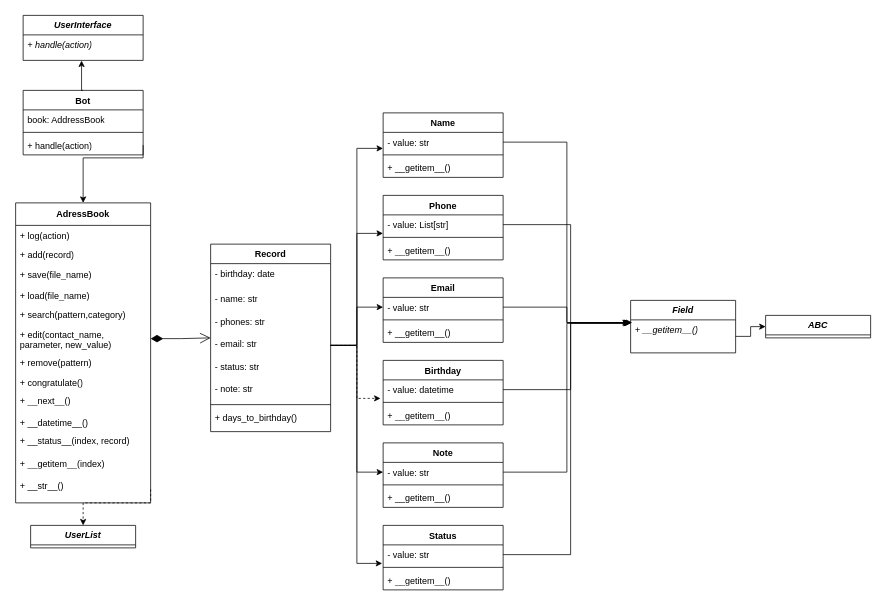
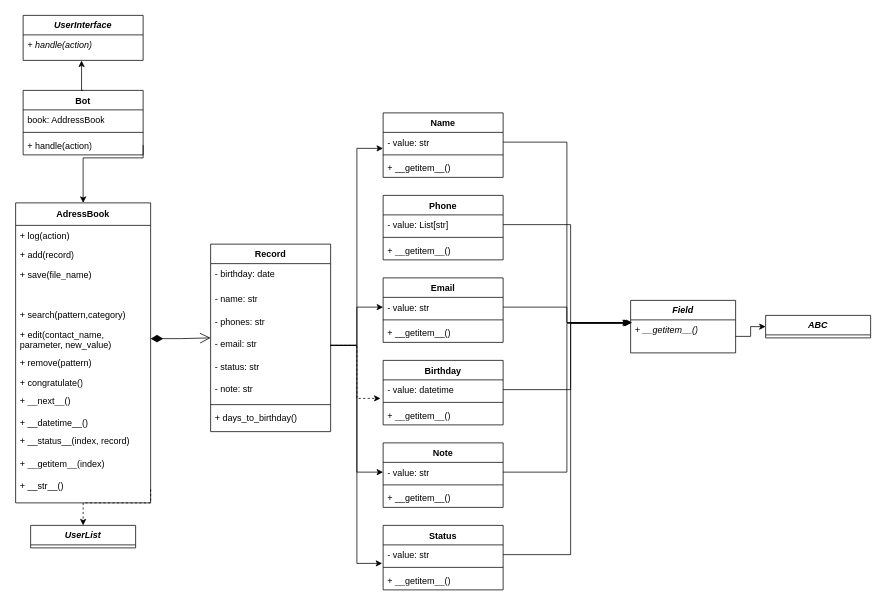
  <mxCell id="0" />
  <mxCell id="1" parent="0" />
  <mxCell id="2" value="&lt;b&gt;AdressBook&lt;/b&gt;" style="swimlane;fontStyle=0;childLayout=stackLayout;horizontal=1;startSize=30;fillColor=none;horizontalStack=0;resizeParent=1;resizeParentMax=0;resizeLast=0;collapsible=1;marginBottom=0;whiteSpace=wrap;html=1;" vertex="1" parent="1"><mxGeometry x="20" y="270" width="180" height="400" as="geometry" /></mxCell>
  <mxCell id="3" value="+ log(action)" style="text;strokeColor=none;fillColor=none;align=left;verticalAlign=top;spacingLeft=4;spacingRight=4;overflow=hidden;rotatable=0;points=[[0,0.5],[1,0.5]];portConstraint=eastwest;whiteSpace=wrap;html=1;" vertex="1" parent="2"><mxGeometry y="30" width="180" height="26" as="geometry" /></mxCell>
  <mxCell id="4" value="+ add(record)" style="text;strokeColor=none;fillColor=none;align=left;verticalAlign=top;spacingLeft=4;spacingRight=4;overflow=hidden;rotatable=0;points=[[0,0.5],[1,0.5]];portConstraint=eastwest;whiteSpace=wrap;html=1;" vertex="1" parent="2"><mxGeometry y="56" width="180" height="26" as="geometry" /></mxCell>
  <mxCell id="5" value="+ save(file_name)" style="text;strokeColor=none;fillColor=none;align=left;verticalAlign=top;spacingLeft=4;spacingRight=4;overflow=hidden;rotatable=0;points=[[0,0.5],[1,0.5]];portConstraint=eastwest;whiteSpace=wrap;html=1;" vertex="1" parent="2"><mxGeometry y="82" width="180" height="118" as="geometry" /></mxCell>
  <mxCell id="6" value="+ remove(pattern)" style="text;strokeColor=none;fillColor=none;align=left;verticalAlign=top;spacingLeft=4;spacingRight=4;overflow=hidden;rotatable=0;points=[[0,0.5],[1,0.5]];portConstraint=eastwest;whiteSpace=wrap;html=1;" vertex="1" parent="2"><mxGeometry y="200" width="180" height="26" as="geometry" /></mxCell>
  <mxCell id="7" value="+ congratulate()" style="text;strokeColor=none;fillColor=none;align=left;verticalAlign=top;spacingLeft=4;spacingRight=4;overflow=hidden;rotatable=0;points=[[0,0.5],[1,0.5]];portConstraint=eastwest;whiteSpace=wrap;html=1;" vertex="1" parent="2"><mxGeometry y="226" width="180" height="24" as="geometry" /></mxCell>
  <mxCell id="8" value="+ __next__()" style="text;strokeColor=none;fillColor=none;align=left;verticalAlign=top;spacingLeft=4;spacingRight=4;overflow=hidden;rotatable=0;points=[[0,0.5],[1,0.5]];portConstraint=eastwest;whiteSpace=wrap;html=1;" vertex="1" parent="2"><mxGeometry y="250" width="180" height="30" as="geometry" /></mxCell>
  <mxCell id="9" value="+ __datetime__()" style="text;strokeColor=none;fillColor=none;align=left;verticalAlign=top;spacingLeft=4;spacingRight=4;overflow=hidden;rotatable=0;points=[[0,0.5],[1,0.5]];portConstraint=eastwest;whiteSpace=wrap;html=1;" vertex="1" parent="2"><mxGeometry y="280" width="180" height="24" as="geometry" /></mxCell>
  <mxCell id="10" value="+ __status__(index, record)" style="text;strokeColor=none;fillColor=none;align=left;verticalAlign=top;spacingLeft=4;spacingRight=4;overflow=hidden;rotatable=0;points=[[0,0.5],[1,0.5]];portConstraint=eastwest;whiteSpace=wrap;html=1;" vertex="1" parent="2"><mxGeometry y="304" width="180" height="30" as="geometry" /></mxCell>
  <mxCell id="11" value="+ __getitem__(index)" style="text;strokeColor=none;fillColor=none;align=left;verticalAlign=top;spacingLeft=4;spacingRight=4;overflow=hidden;rotatable=0;points=[[0,0.5],[1,0.5]];portConstraint=eastwest;whiteSpace=wrap;html=1;" vertex="1" parent="2"><mxGeometry y="334" width="180" height="30" as="geometry" /></mxCell>
  <mxCell id="12" value="+ __str__()" style="text;strokeColor=none;fillColor=none;align=left;verticalAlign=top;spacingLeft=4;spacingRight=4;overflow=hidden;rotatable=0;points=[[0,0.5],[1,0.5]];portConstraint=eastwest;whiteSpace=wrap;html=1;" vertex="1" parent="2"><mxGeometry y="364" width="180" height="36" as="geometry" /></mxCell>
- <mxCell id="13" value="+ load(file_name)" style="text;strokeColor=none;fillColor=none;align=left;verticalAlign=top;spacingLeft=4;spacingRight=4;overflow=hidden;rotatable=0;points=[[0,0.5],[1,0.5]];portConstraint=eastwest;whiteSpace=wrap;html=1;" vertex="1" parent="1"><mxGeometry x="20" y="380" width="180" height="26" as="geometry" /></mxCell>
  <mxCell id="14" value="+ search(pattern,category)" style="text;strokeColor=none;fillColor=none;align=left;verticalAlign=top;spacingLeft=4;spacingRight=4;overflow=hidden;rotatable=0;points=[[0,0.5],[1,0.5]];portConstraint=eastwest;whiteSpace=wrap;html=1;" vertex="1" parent="1"><mxGeometry x="20" y="406" width="180" height="26" as="geometry" /></mxCell>
  <mxCell id="15" value="+ edit(contact_name, parameter, new_value)" style="text;strokeColor=none;fillColor=none;align=left;verticalAlign=top;spacingLeft=4;spacingRight=4;overflow=hidden;rotatable=0;points=[[0,0.5],[1,0.5]];portConstraint=eastwest;whiteSpace=wrap;html=1;" vertex="1" parent="1"><mxGeometry x="20" y="432" width="180" height="38" as="geometry" /></mxCell>
  <mxCell id="16" value="&lt;i&gt;&lt;b&gt;UserInterface&lt;/b&gt;&lt;/i&gt;" style="swimlane;fontStyle=0;childLayout=stackLayout;horizontal=1;startSize=26;fillColor=none;horizontalStack=0;resizeParent=1;resizeParentMax=0;resizeLast=0;collapsible=1;marginBottom=0;whiteSpace=wrap;html=1;" vertex="1" parent="1"><mxGeometry x="30" y="20" width="160" height="60" as="geometry" /></mxCell>
  <mxCell id="17" value="&lt;i&gt;+ handle(action)&lt;/i&gt;" style="text;strokeColor=none;fillColor=none;align=left;verticalAlign=top;spacingLeft=4;spacingRight=4;overflow=hidden;rotatable=0;points=[[0,0.5],[1,0.5]];portConstraint=eastwest;whiteSpace=wrap;html=1;" vertex="1" parent="16"><mxGeometry y="26" width="160" height="34" as="geometry" /></mxCell>
  <mxCell id="18" value="Bot" style="swimlane;fontStyle=1;align=center;verticalAlign=top;childLayout=stackLayout;horizontal=1;startSize=26;horizontalStack=0;resizeParent=1;resizeParentMax=0;resizeLast=0;collapsible=1;marginBottom=0;whiteSpace=wrap;html=1;" vertex="1" parent="1"><mxGeometry x="30" y="120" width="160" height="86" as="geometry" /></mxCell>
  <mxCell id="19" value="book: AddressBook" style="text;strokeColor=none;fillColor=none;align=left;verticalAlign=top;spacingLeft=4;spacingRight=4;overflow=hidden;rotatable=0;points=[[0,0.5],[1,0.5]];portConstraint=eastwest;whiteSpace=wrap;html=1;" vertex="1" parent="18"><mxGeometry y="26" width="160" height="26" as="geometry" /></mxCell>
  <mxCell id="20" value="" style="line;strokeWidth=1;fillColor=none;align=left;verticalAlign=middle;spacingTop=-1;spacingLeft=3;spacingRight=3;rotatable=0;labelPosition=right;points=[];portConstraint=eastwest;strokeColor=inherit;" vertex="1" parent="18"><mxGeometry y="52" width="160" height="8" as="geometry" /></mxCell>
  <mxCell id="21" value="+ handle(action)" style="text;strokeColor=none;fillColor=none;align=left;verticalAlign=top;spacingLeft=4;spacingRight=4;overflow=hidden;rotatable=0;points=[[0,0.5],[1,0.5]];portConstraint=eastwest;whiteSpace=wrap;html=1;" vertex="1" parent="18"><mxGeometry y="60" width="160" height="26" as="geometry" /></mxCell>
  <mxCell id="22" value="Record" style="swimlane;fontStyle=1;align=center;verticalAlign=top;childLayout=stackLayout;horizontal=1;startSize=26;horizontalStack=0;resizeParent=1;resizeParentMax=0;resizeLast=0;collapsible=1;marginBottom=0;whiteSpace=wrap;html=1;" vertex="1" parent="1"><mxGeometry x="280" y="325" width="160" height="250" as="geometry" /></mxCell>
  <mxCell id="23" value="- birthday: date" style="text;strokeColor=none;fillColor=none;align=left;verticalAlign=top;spacingLeft=4;spacingRight=4;overflow=hidden;rotatable=0;points=[[0,0.5],[1,0.5]];portConstraint=eastwest;whiteSpace=wrap;html=1;" vertex="1" parent="22"><mxGeometry y="26" width="160" height="34" as="geometry" /></mxCell>
  <mxCell id="24" value="- name: str" style="text;strokeColor=none;fillColor=none;align=left;verticalAlign=top;spacingLeft=4;spacingRight=4;overflow=hidden;rotatable=0;points=[[0,0.5],[1,0.5]];portConstraint=eastwest;whiteSpace=wrap;html=1;" vertex="1" parent="22"><mxGeometry y="60" width="160" height="30" as="geometry" /></mxCell>
  <mxCell id="25" value="- phones: str" style="text;strokeColor=none;fillColor=none;align=left;verticalAlign=top;spacingLeft=4;spacingRight=4;overflow=hidden;rotatable=0;points=[[0,0.5],[1,0.5]];portConstraint=eastwest;whiteSpace=wrap;html=1;" vertex="1" parent="22"><mxGeometry y="90" width="160" height="30" as="geometry" /></mxCell>
  <mxCell id="26" value="- email: str" style="text;strokeColor=none;fillColor=none;align=left;verticalAlign=top;spacingLeft=4;spacingRight=4;overflow=hidden;rotatable=0;points=[[0,0.5],[1,0.5]];portConstraint=eastwest;whiteSpace=wrap;html=1;" vertex="1" parent="22"><mxGeometry y="120" width="160" height="30" as="geometry" /></mxCell>
  <mxCell id="27" value="- status: str" style="text;strokeColor=none;fillColor=none;align=left;verticalAlign=top;spacingLeft=4;spacingRight=4;overflow=hidden;rotatable=0;points=[[0,0.5],[1,0.5]];portConstraint=eastwest;whiteSpace=wrap;html=1;" vertex="1" parent="22"><mxGeometry y="150" width="160" height="30" as="geometry" /></mxCell>
  <mxCell id="28" value="- note: str" style="text;strokeColor=none;fillColor=none;align=left;verticalAlign=top;spacingLeft=4;spacingRight=4;overflow=hidden;rotatable=0;points=[[0,0.5],[1,0.5]];portConstraint=eastwest;whiteSpace=wrap;html=1;" vertex="1" parent="22"><mxGeometry y="180" width="160" height="30" as="geometry" /></mxCell>
  <mxCell id="29" value="" style="line;strokeWidth=1;fillColor=none;align=left;verticalAlign=middle;spacingTop=-1;spacingLeft=3;spacingRight=3;rotatable=0;labelPosition=right;points=[];portConstraint=eastwest;strokeColor=inherit;" vertex="1" parent="22"><mxGeometry y="210" width="160" height="8" as="geometry" /></mxCell>
  <mxCell id="30" value="+ days_to_birthday()" style="text;strokeColor=none;fillColor=none;align=left;verticalAlign=top;spacingLeft=4;spacingRight=4;overflow=hidden;rotatable=0;points=[[0,0.5],[1,0.5]];portConstraint=eastwest;whiteSpace=wrap;html=1;" vertex="1" parent="22"><mxGeometry y="218" width="160" height="32" as="geometry" /></mxCell>
  <mxCell id="31" value="&lt;i&gt;&lt;b&gt;Field&lt;/b&gt;&lt;/i&gt;" style="swimlane;fontStyle=0;childLayout=stackLayout;horizontal=1;startSize=26;fillColor=none;horizontalStack=0;resizeParent=1;resizeParentMax=0;resizeLast=0;collapsible=1;marginBottom=0;whiteSpace=wrap;html=1;" vertex="1" parent="1"><mxGeometry x="840" y="400" width="140" height="70" as="geometry" /></mxCell>
  <mxCell id="32" value="&lt;i&gt;+ __getitem__()&lt;/i&gt;" style="text;strokeColor=none;fillColor=none;align=left;verticalAlign=top;spacingLeft=4;spacingRight=4;overflow=hidden;rotatable=0;points=[[0,0.5],[1,0.5]];portConstraint=eastwest;whiteSpace=wrap;html=1;" vertex="1" parent="31"><mxGeometry y="26" width="140" height="44" as="geometry" /></mxCell>
  <mxCell id="33" value="Name" style="swimlane;fontStyle=1;align=center;verticalAlign=top;childLayout=stackLayout;horizontal=1;startSize=26;horizontalStack=0;resizeParent=1;resizeParentMax=0;resizeLast=0;collapsible=1;marginBottom=0;whiteSpace=wrap;html=1;" vertex="1" parent="1"><mxGeometry x="510" y="150" width="160" height="86" as="geometry" /></mxCell>
  <mxCell id="34" value="- value: str" style="text;strokeColor=none;fillColor=none;align=left;verticalAlign=top;spacingLeft=4;spacingRight=4;overflow=hidden;rotatable=0;points=[[0,0.5],[1,0.5]];portConstraint=eastwest;whiteSpace=wrap;html=1;" vertex="1" parent="33"><mxGeometry y="26" width="160" height="26" as="geometry" /></mxCell>
  <mxCell id="35" value="" style="line;strokeWidth=1;fillColor=none;align=left;verticalAlign=middle;spacingTop=-1;spacingLeft=3;spacingRight=3;rotatable=0;labelPosition=right;points=[];portConstraint=eastwest;strokeColor=inherit;" vertex="1" parent="33"><mxGeometry y="52" width="160" height="8" as="geometry" /></mxCell>
  <mxCell id="36" value="+ __getitem__()" style="text;strokeColor=none;fillColor=none;align=left;verticalAlign=top;spacingLeft=4;spacingRight=4;overflow=hidden;rotatable=0;points=[[0,0.5],[1,0.5]];portConstraint=eastwest;whiteSpace=wrap;html=1;" vertex="1" parent="33"><mxGeometry y="60" width="160" height="26" as="geometry" /></mxCell>
  <mxCell id="37" value="Phone" style="swimlane;fontStyle=1;align=center;verticalAlign=top;childLayout=stackLayout;horizontal=1;startSize=26;horizontalStack=0;resizeParent=1;resizeParentMax=0;resizeLast=0;collapsible=1;marginBottom=0;whiteSpace=wrap;html=1;" vertex="1" parent="1"><mxGeometry x="510" y="260" width="160" height="86" as="geometry" /></mxCell>
  <mxCell id="38" style="edgeStyle=orthogonalEdgeStyle;rounded=0;orthogonalLoop=1;jettySize=auto;html=1;exitX=1;exitY=0.5;exitDx=0;exitDy=0;" edge="1" parent="37" source="39"><mxGeometry relative="1" as="geometry"><mxPoint x="330" y="170" as="targetPoint" /><Array as="points"><mxPoint x="250" y="39" /><mxPoint x="250" y="170" /></Array></mxGeometry></mxCell>
  <mxCell id="39" value="- value: List[str]" style="text;strokeColor=none;fillColor=none;align=left;verticalAlign=top;spacingLeft=4;spacingRight=4;overflow=hidden;rotatable=0;points=[[0,0.5],[1,0.5]];portConstraint=eastwest;whiteSpace=wrap;html=1;" vertex="1" parent="37"><mxGeometry y="26" width="160" height="26" as="geometry" /></mxCell>
  <mxCell id="40" value="" style="line;strokeWidth=1;fillColor=none;align=left;verticalAlign=middle;spacingTop=-1;spacingLeft=3;spacingRight=3;rotatable=0;labelPosition=right;points=[];portConstraint=eastwest;strokeColor=inherit;" vertex="1" parent="37"><mxGeometry y="52" width="160" height="8" as="geometry" /></mxCell>
  <mxCell id="41" value="+ __getitem__()" style="text;strokeColor=none;fillColor=none;align=left;verticalAlign=top;spacingLeft=4;spacingRight=4;overflow=hidden;rotatable=0;points=[[0,0.5],[1,0.5]];portConstraint=eastwest;whiteSpace=wrap;html=1;" vertex="1" parent="37"><mxGeometry y="60" width="160" height="26" as="geometry" /></mxCell>
  <mxCell id="42" value="Email" style="swimlane;fontStyle=1;align=center;verticalAlign=top;childLayout=stackLayout;horizontal=1;startSize=26;horizontalStack=0;resizeParent=1;resizeParentMax=0;resizeLast=0;collapsible=1;marginBottom=0;whiteSpace=wrap;html=1;" vertex="1" parent="1"><mxGeometry x="510" y="370" width="160" height="86" as="geometry" /></mxCell>
  <mxCell id="43" value="- value: str" style="text;strokeColor=none;fillColor=none;align=left;verticalAlign=top;spacingLeft=4;spacingRight=4;overflow=hidden;rotatable=0;points=[[0,0.5],[1,0.5]];portConstraint=eastwest;whiteSpace=wrap;html=1;" vertex="1" parent="42"><mxGeometry y="26" width="160" height="26" as="geometry" /></mxCell>
  <mxCell id="44" value="" style="line;strokeWidth=1;fillColor=none;align=left;verticalAlign=middle;spacingTop=-1;spacingLeft=3;spacingRight=3;rotatable=0;labelPosition=right;points=[];portConstraint=eastwest;strokeColor=inherit;" vertex="1" parent="42"><mxGeometry y="52" width="160" height="8" as="geometry" /></mxCell>
  <mxCell id="45" value="+ __getitem__()" style="text;strokeColor=none;fillColor=none;align=left;verticalAlign=top;spacingLeft=4;spacingRight=4;overflow=hidden;rotatable=0;points=[[0,0.5],[1,0.5]];portConstraint=eastwest;whiteSpace=wrap;html=1;" vertex="1" parent="42"><mxGeometry y="60" width="160" height="26" as="geometry" /></mxCell>
  <mxCell id="46" value="Birthday" style="swimlane;fontStyle=1;align=center;verticalAlign=top;childLayout=stackLayout;horizontal=1;startSize=26;horizontalStack=0;resizeParent=1;resizeParentMax=0;resizeLast=0;collapsible=1;marginBottom=0;whiteSpace=wrap;html=1;" vertex="1" parent="1"><mxGeometry x="510" y="480" width="160" height="86" as="geometry" /></mxCell>
  <mxCell id="47" style="edgeStyle=orthogonalEdgeStyle;rounded=0;orthogonalLoop=1;jettySize=auto;html=1;exitX=1;exitY=0.5;exitDx=0;exitDy=0;" edge="1" parent="46" source="48"><mxGeometry relative="1" as="geometry"><mxPoint x="330" y="-50" as="targetPoint" /><Array as="points"><mxPoint x="250" y="39" /><mxPoint x="250" y="-50" /></Array></mxGeometry></mxCell>
  <mxCell id="48" value="- value: datetime" style="text;strokeColor=none;fillColor=none;align=left;verticalAlign=top;spacingLeft=4;spacingRight=4;overflow=hidden;rotatable=0;points=[[0,0.5],[1,0.5]];portConstraint=eastwest;whiteSpace=wrap;html=1;" vertex="1" parent="46"><mxGeometry y="26" width="160" height="26" as="geometry" /></mxCell>
  <mxCell id="49" value="" style="line;strokeWidth=1;fillColor=none;align=left;verticalAlign=middle;spacingTop=-1;spacingLeft=3;spacingRight=3;rotatable=0;labelPosition=right;points=[];portConstraint=eastwest;strokeColor=inherit;" vertex="1" parent="46"><mxGeometry y="52" width="160" height="8" as="geometry" /></mxCell>
  <mxCell id="50" value="+ __getitem__()" style="text;strokeColor=none;fillColor=none;align=left;verticalAlign=top;spacingLeft=4;spacingRight=4;overflow=hidden;rotatable=0;points=[[0,0.5],[1,0.5]];portConstraint=eastwest;whiteSpace=wrap;html=1;" vertex="1" parent="46"><mxGeometry y="60" width="160" height="26" as="geometry" /></mxCell>
  <mxCell id="51" value="Status" style="swimlane;fontStyle=1;align=center;verticalAlign=top;childLayout=stackLayout;horizontal=1;startSize=26;horizontalStack=0;resizeParent=1;resizeParentMax=0;resizeLast=0;collapsible=1;marginBottom=0;whiteSpace=wrap;html=1;" vertex="1" parent="1"><mxGeometry x="510" y="700" width="160" height="86" as="geometry" /></mxCell>
  <mxCell id="52" style="edgeStyle=orthogonalEdgeStyle;rounded=0;orthogonalLoop=1;jettySize=auto;html=1;exitX=1;exitY=0.5;exitDx=0;exitDy=0;" edge="1" parent="51" source="53"><mxGeometry relative="1" as="geometry"><mxPoint x="330" y="-270" as="targetPoint" /><Array as="points"><mxPoint x="250" y="39" /><mxPoint x="250" y="-270" /></Array></mxGeometry></mxCell>
  <mxCell id="53" value="- value: str" style="text;strokeColor=none;fillColor=none;align=left;verticalAlign=top;spacingLeft=4;spacingRight=4;overflow=hidden;rotatable=0;points=[[0,0.5],[1,0.5]];portConstraint=eastwest;whiteSpace=wrap;html=1;" vertex="1" parent="51"><mxGeometry y="26" width="160" height="26" as="geometry" /></mxCell>
  <mxCell id="54" value="" style="line;strokeWidth=1;fillColor=none;align=left;verticalAlign=middle;spacingTop=-1;spacingLeft=3;spacingRight=3;rotatable=0;labelPosition=right;points=[];portConstraint=eastwest;strokeColor=inherit;" vertex="1" parent="51"><mxGeometry y="52" width="160" height="8" as="geometry" /></mxCell>
  <mxCell id="55" value="+ __getitem__()" style="text;strokeColor=none;fillColor=none;align=left;verticalAlign=top;spacingLeft=4;spacingRight=4;overflow=hidden;rotatable=0;points=[[0,0.5],[1,0.5]];portConstraint=eastwest;whiteSpace=wrap;html=1;" vertex="1" parent="51"><mxGeometry y="60" width="160" height="26" as="geometry" /></mxCell>
  <mxCell id="56" value="Note" style="swimlane;fontStyle=1;align=center;verticalAlign=top;childLayout=stackLayout;horizontal=1;startSize=26;horizontalStack=0;resizeParent=1;resizeParentMax=0;resizeLast=0;collapsible=1;marginBottom=0;whiteSpace=wrap;html=1;" vertex="1" parent="1"><mxGeometry x="510" y="590" width="160" height="86" as="geometry" /></mxCell>
  <mxCell id="57" value="- value: str" style="text;strokeColor=none;fillColor=none;align=left;verticalAlign=top;spacingLeft=4;spacingRight=4;overflow=hidden;rotatable=0;points=[[0,0.5],[1,0.5]];portConstraint=eastwest;whiteSpace=wrap;html=1;" vertex="1" parent="56"><mxGeometry y="26" width="160" height="26" as="geometry" /></mxCell>
  <mxCell id="58" value="" style="line;strokeWidth=1;fillColor=none;align=left;verticalAlign=middle;spacingTop=-1;spacingLeft=3;spacingRight=3;rotatable=0;labelPosition=right;points=[];portConstraint=eastwest;strokeColor=inherit;" vertex="1" parent="56"><mxGeometry y="52" width="160" height="8" as="geometry" /></mxCell>
  <mxCell id="59" value="+ __getitem__()" style="text;strokeColor=none;fillColor=none;align=left;verticalAlign=top;spacingLeft=4;spacingRight=4;overflow=hidden;rotatable=0;points=[[0,0.5],[1,0.5]];portConstraint=eastwest;whiteSpace=wrap;html=1;" vertex="1" parent="56"><mxGeometry y="60" width="160" height="26" as="geometry" /></mxCell>
  <mxCell id="60" value="" style="endArrow=open;html=1;endSize=12;startArrow=diamondThin;startSize=14;startFill=1;edgeStyle=orthogonalEdgeStyle;align=left;verticalAlign=bottom;rounded=0;exitX=1;exitY=0.5;exitDx=0;exitDy=0;" edge="1" parent="1" source="15"><mxGeometry x="1" y="259" relative="1" as="geometry"><mxPoint x="210" y="432" as="sourcePoint" /><mxPoint x="280" y="450" as="targetPoint" /><mxPoint x="21" y="1" as="offset" /></mxGeometry></mxCell>
  <mxCell id="61" style="edgeStyle=orthogonalEdgeStyle;rounded=0;orthogonalLoop=1;jettySize=auto;html=1;exitX=1;exitY=0.5;exitDx=0;exitDy=0;entryX=-0.001;entryY=0.821;entryDx=0;entryDy=0;entryPerimeter=0;" edge="1" parent="1" source="26" target="34"><mxGeometry relative="1" as="geometry" /></mxCell>
- <mxCell id="62" style="edgeStyle=orthogonalEdgeStyle;rounded=0;orthogonalLoop=1;jettySize=auto;html=1;exitX=1;exitY=0.5;exitDx=0;exitDy=0;entryX=-0.001;entryY=0.949;entryDx=0;entryDy=0;entryPerimeter=0;" edge="1" parent="1" source="26" target="39"><mxGeometry relative="1" as="geometry" /></mxCell>
  <mxCell id="63" style="edgeStyle=orthogonalEdgeStyle;rounded=0;orthogonalLoop=1;jettySize=auto;html=1;exitX=1;exitY=0.5;exitDx=0;exitDy=0;entryX=0;entryY=0.5;entryDx=0;entryDy=0;" edge="1" parent="1" source="26" target="43"><mxGeometry relative="1" as="geometry" /></mxCell>
  <mxCell id="64" style="edgeStyle=orthogonalEdgeStyle;rounded=0;orthogonalLoop=1;jettySize=auto;html=1;exitX=1;exitY=0.5;exitDx=0;exitDy=0;entryX=-0.022;entryY=0.949;entryDx=0;entryDy=0;entryPerimeter=0;dashed=1;" edge="1" parent="1" source="26" target="48"><mxGeometry relative="1" as="geometry" /></mxCell>
  <mxCell id="65" style="edgeStyle=orthogonalEdgeStyle;rounded=0;orthogonalLoop=1;jettySize=auto;html=1;exitX=1;exitY=0.5;exitDx=0;exitDy=0;entryX=0;entryY=0.5;entryDx=0;entryDy=0;" edge="1" parent="1" source="26" target="57"><mxGeometry relative="1" as="geometry" /></mxCell>
  <mxCell id="66" style="edgeStyle=orthogonalEdgeStyle;rounded=0;orthogonalLoop=1;jettySize=auto;html=1;exitX=1;exitY=0.5;exitDx=0;exitDy=0;entryX=-0.008;entryY=0.949;entryDx=0;entryDy=0;entryPerimeter=0;" edge="1" parent="1" source="26" target="53"><mxGeometry relative="1" as="geometry" /></mxCell>
  <mxCell id="67" style="edgeStyle=orthogonalEdgeStyle;rounded=0;orthogonalLoop=1;jettySize=auto;html=1;exitX=1;exitY=0.5;exitDx=0;exitDy=0;entryX=0.015;entryY=0.081;entryDx=0;entryDy=0;entryPerimeter=0;" edge="1" parent="1" source="34" target="32"><mxGeometry relative="1" as="geometry" /></mxCell>
  <mxCell id="68" style="edgeStyle=orthogonalEdgeStyle;rounded=0;orthogonalLoop=1;jettySize=auto;html=1;exitX=1;exitY=0.5;exitDx=0;exitDy=0;entryX=-0.017;entryY=0.081;entryDx=0;entryDy=0;entryPerimeter=0;" edge="1" parent="1" source="43" target="32"><mxGeometry relative="1" as="geometry" /></mxCell>
  <mxCell id="69" style="edgeStyle=orthogonalEdgeStyle;rounded=0;orthogonalLoop=1;jettySize=auto;html=1;exitX=1;exitY=0.5;exitDx=0;exitDy=0;entryX=-0.009;entryY=0.106;entryDx=0;entryDy=0;entryPerimeter=0;" edge="1" parent="1" source="57" target="32"><mxGeometry relative="1" as="geometry" /></mxCell>
  <mxCell id="70" style="edgeStyle=orthogonalEdgeStyle;rounded=0;orthogonalLoop=1;jettySize=auto;html=1;exitX=1;exitY=0.5;exitDx=0;exitDy=0;entryX=0.5;entryY=0;entryDx=0;entryDy=0;" edge="1" parent="1" source="21" target="2"><mxGeometry relative="1" as="geometry"><Array as="points"><mxPoint x="190" y="210" /><mxPoint x="110" y="210" /></Array></mxGeometry></mxCell>
  <mxCell id="71" value="&lt;b&gt;&lt;i&gt;UserList&lt;/i&gt;&lt;/b&gt;" style="swimlane;fontStyle=0;childLayout=stackLayout;horizontal=1;startSize=26;fillColor=none;horizontalStack=0;resizeParent=1;resizeParentMax=0;resizeLast=0;collapsible=1;marginBottom=0;whiteSpace=wrap;html=1;" vertex="1" parent="1"><mxGeometry x="40" y="700" width="140" height="30" as="geometry" /></mxCell>
  <mxCell id="72" style="edgeStyle=orthogonalEdgeStyle;rounded=0;orthogonalLoop=1;jettySize=auto;html=1;exitX=1;exitY=0.5;exitDx=0;exitDy=0;entryX=0.5;entryY=0;entryDx=0;entryDy=0;dashed=1;" edge="1" parent="1" source="12" target="71"><mxGeometry relative="1" as="geometry"><Array as="points"><mxPoint x="200" y="670" /><mxPoint x="110" y="670" /></Array></mxGeometry></mxCell>
  <mxCell id="73" value="&lt;b&gt;&lt;i&gt;ABC&lt;/i&gt;&lt;/b&gt;" style="swimlane;fontStyle=0;childLayout=stackLayout;horizontal=1;startSize=26;fillColor=none;horizontalStack=0;resizeParent=1;resizeParentMax=0;resizeLast=0;collapsible=1;marginBottom=0;whiteSpace=wrap;html=1;" vertex="1" parent="1"><mxGeometry x="1020" y="420" width="140" height="30" as="geometry" /></mxCell>
  <mxCell id="74" style="edgeStyle=orthogonalEdgeStyle;rounded=0;orthogonalLoop=1;jettySize=auto;html=1;exitX=1;exitY=0.5;exitDx=0;exitDy=0;entryX=0;entryY=0.5;entryDx=0;entryDy=0;" edge="1" parent="1" source="32" target="73"><mxGeometry relative="1" as="geometry" /></mxCell>
  <mxCell id="75" style="edgeStyle=orthogonalEdgeStyle;rounded=0;orthogonalLoop=1;jettySize=auto;html=1;exitX=0.5;exitY=0;exitDx=0;exitDy=0;entryX=0.487;entryY=1.007;entryDx=0;entryDy=0;entryPerimeter=0;" edge="1" parent="1" source="18" target="17"><mxGeometry relative="1" as="geometry" /></mxCell>
